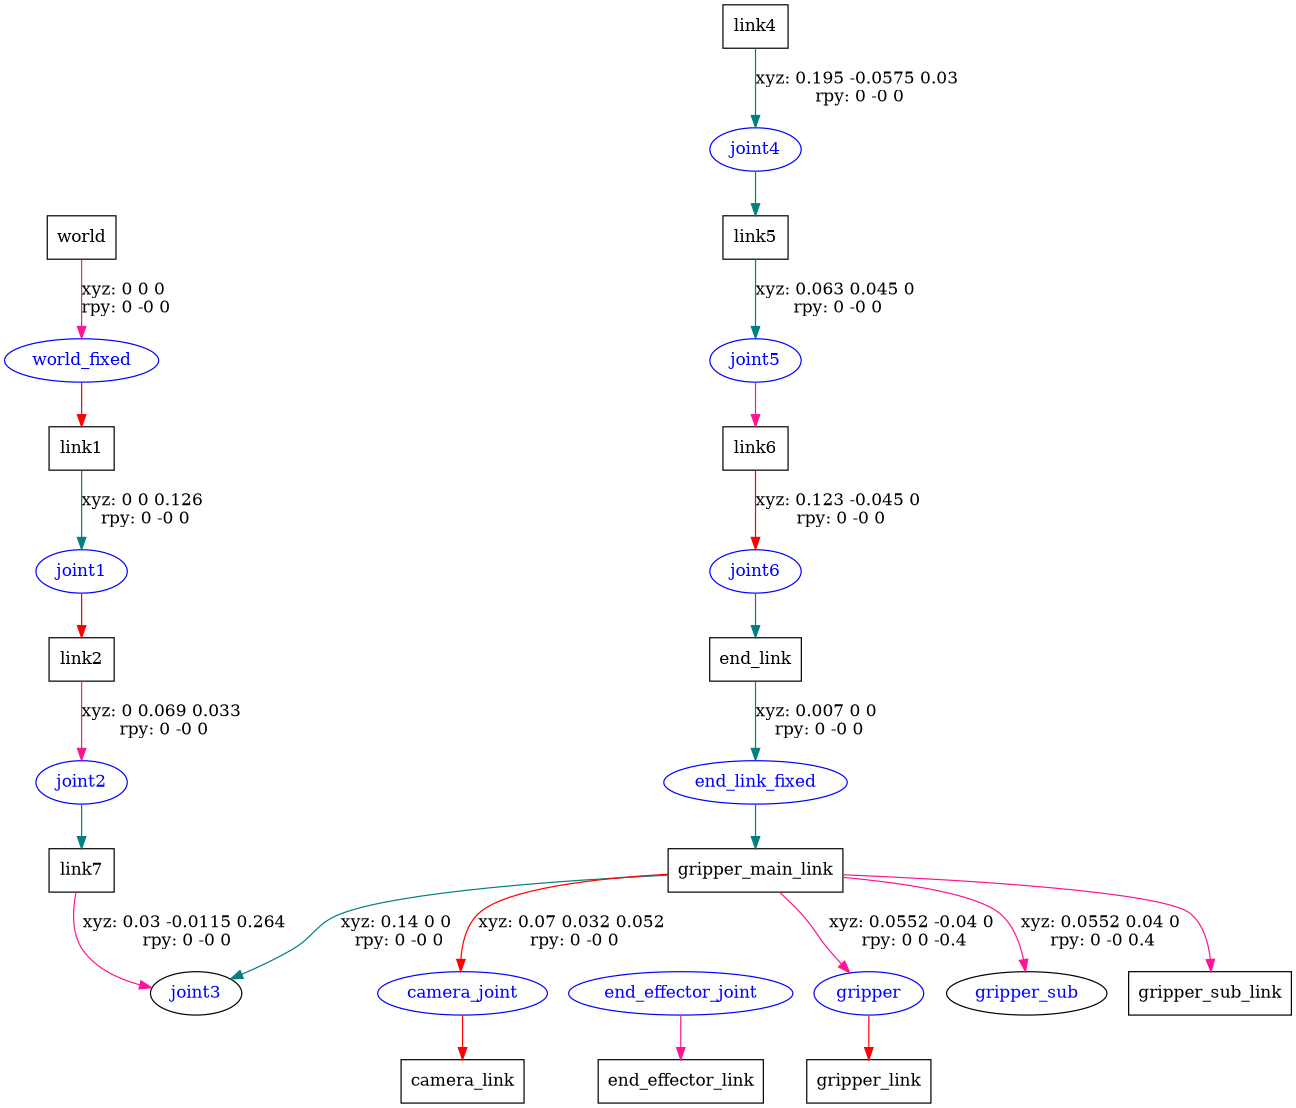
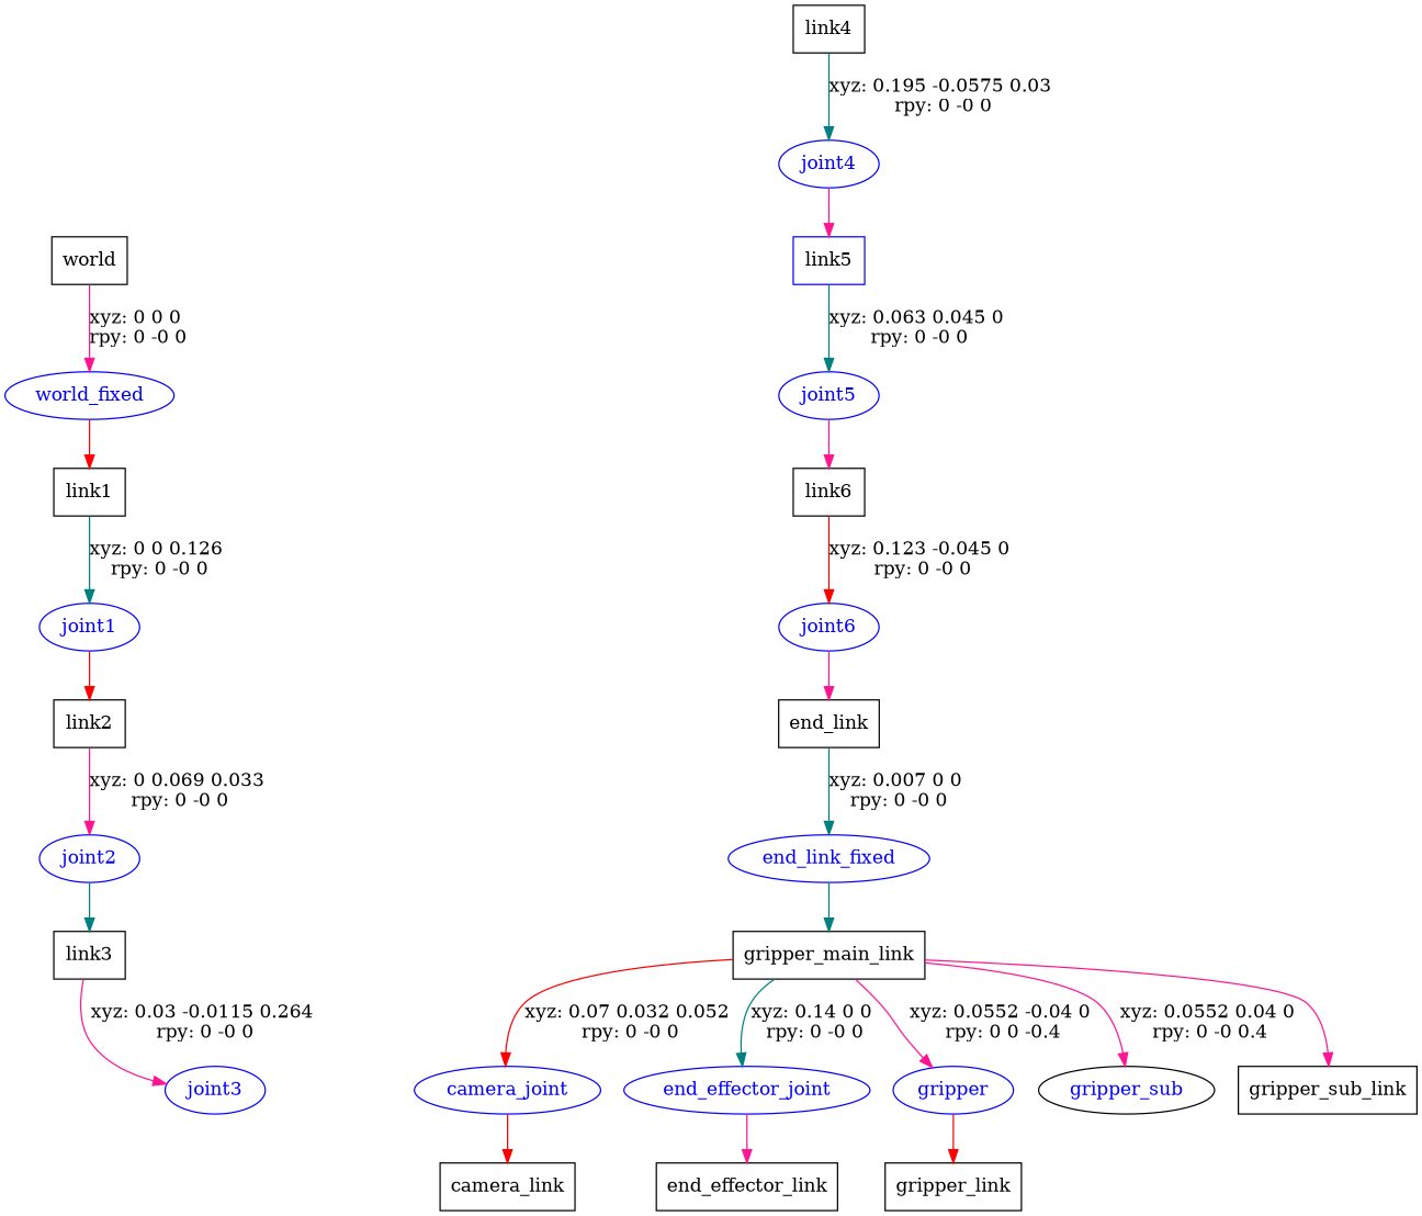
  digraph {
    node [shape=box]
    edge [color=teal]
    n1 [label=world]
    world_fixed [color=blue fontcolor=blue shape=ellipse]
    n3 [label=link1]
    joint1 [color=blue fontcolor=blue shape=ellipse]
    n5 [label=link2]
    joint2 [color=blue fontcolor=blue shape=ellipse]
-   n7 [label=link7]
-   joint3 [color=black fontcolor=blue shape=ellipse]
+   n7 [label=link3]
+   joint3 [color=blue fontcolor=blue shape=ellipse]
    n9 [label=link4]
    joint4 [color=blue fontcolor=blue shape=ellipse]
-   n11 [label=link5]
+   n11 [label=link5 color=blue]
    joint5 [color=blue fontcolor=blue shape=ellipse]
    n13 [label=link6]
    joint6 [color=blue fontcolor=blue shape=ellipse]
    n15 [label=end_link]
    end_link_fixed [color=blue fontcolor=blue shape=ellipse]
    n17 [label=gripper_main_link]
    camera_joint [color=blue fontcolor=blue shape=ellipse]
    end_effector_joint [color=blue fontcolor=blue shape=ellipse]
    gripper [color=blue fontcolor=blue shape=ellipse]
    gripper_sub [color=black fontcolor=blue shape=ellipse]
    n22 [label=gripper_sub_link]
    n23 [label=camera_link]
    n24 [label=end_effector_link]
    n25 [label=gripper_link]
    n1 -> world_fixed [color=deeppink label="xyz: 0 0 0 \nrpy: 0 -0 0"]
    world_fixed -> n3 [color=red]
    n3 -> joint1 [label="xyz: 0 0 0.126 \nrpy: 0 -0 0"]
    joint1 -> n5 [color=red]
    n5 -> joint2 [color=deeppink label="xyz: 0 0.069 0.033 \nrpy: 0 -0 0"]
    joint2 -> n7
    n7 -> joint3 [color=deeppink label="xyz: 0.03 -0.0115 0.264 \nrpy: 0 -0 0"]
    n9 -> joint4 [label="xyz: 0.195 -0.0575 0.03 \nrpy: 0 -0 0"]
-   joint4 -> n11
+   joint4 -> n11 [color=deeppink]
    n11 -> joint5 [label="xyz: 0.063 0.045 0 \nrpy: 0 -0 0"]
    joint5 -> n13 [color=deeppink]
    n13 -> joint6 [color=red label="xyz: 0.123 -0.045 0 \nrpy: 0 -0 0"]
-   joint6 -> n15
+   joint6 -> n15 [color=deeppink]
    n15 -> end_link_fixed [label="xyz: 0.007 0 0 \nrpy: 0 -0 0"]
    end_link_fixed -> n17
    n17 -> camera_joint [color=red label="xyz: 0.07 0.032 0.052 \nrpy: 0 -0 0"]
-   n17 -> joint3 [label="xyz: 0.14 0 0 \nrpy: 0 -0 0"]
+   n17 -> end_effector_joint [label="xyz: 0.14 0 0 \nrpy: 0 -0 0"]
    n17 -> gripper [color=deeppink label="xyz: 0.0552 -0.04 0 \nrpy: 0 0 -0.4"]
    n17 -> gripper_sub [color=deeppink label="xyz: 0.0552 0.04 0 \nrpy: 0 -0 0.4"]
    n17 -> n22 [color=deeppink]
    camera_joint -> n23 [color=red]
    end_effector_joint -> n24 [color=deeppink]
    gripper -> n25 [color=red]
  }
